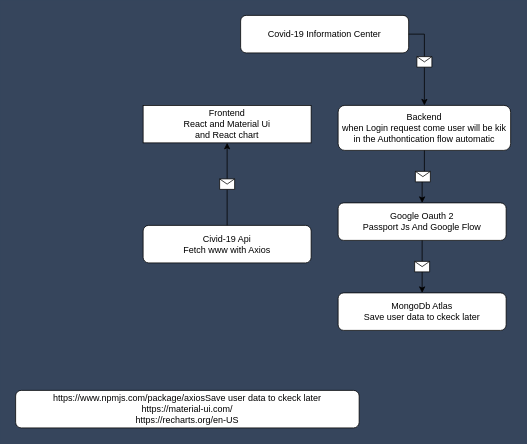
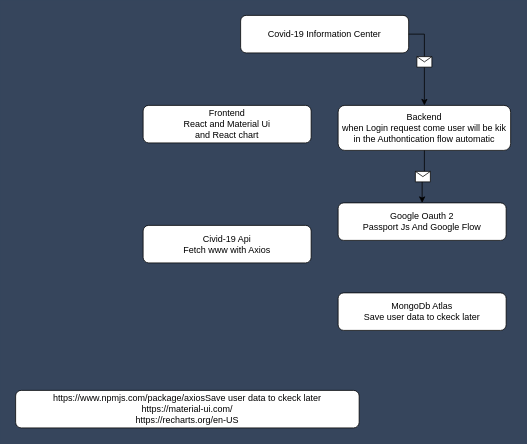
  <mxCell id="0" />
  <mxCell id="1" parent="0" />
  <mxCell id="2" value="Covid-19 Information Center" style="rounded=1;whiteSpace=wrap;html=1;" parent="1" vertex="1"><mxGeometry x="320" y="20" width="224" height="50" as="geometry" /></mxCell>
- <mxCell id="3" value="Frontend&lt;br&gt;React and Material Ui&lt;br&gt;and React chart" style="whiteSpace=wrap;html=1;rounded=0;" parent="1" vertex="1"><mxGeometry x="190" y="140" width="224" height="50" as="geometry" /></mxCell>
+ <mxCell id="3" value="Frontend&lt;br&gt;React and Material Ui&lt;br&gt;and React chart" style="rounded=1;whiteSpace=wrap;html=1;" parent="1" vertex="1"><mxGeometry x="190" y="140" width="224" height="50" as="geometry" /></mxCell>
  <mxCell id="4" value="Backend&lt;br&gt;when Login request come user will be kik in the Authontication flow automatic" style="rounded=1;whiteSpace=wrap;html=1;" parent="1" vertex="1"><mxGeometry x="450" y="140" width="230" height="60" as="geometry" /></mxCell>
  <mxCell id="5" value="" style="endArrow=classic;html=1;rounded=0;edgeStyle=orthogonalEdgeStyle;exitX=1;exitY=0.5;exitDx=0;exitDy=0;entryX=0.5;entryY=0;entryDx=0;entryDy=0;" parent="1" source="2" target="4" edge="1"><mxGeometry relative="1" as="geometry"><mxPoint x="330" y="340" as="sourcePoint" /><mxPoint x="430" y="340" as="targetPoint" /></mxGeometry></mxCell>
  <mxCell id="6" value="" style="shape=message;html=1;outlineConnect=0;" parent="5" vertex="1"><mxGeometry width="20" height="14" relative="1" as="geometry"><mxPoint x="-10" y="-7" as="offset" /></mxGeometry></mxCell>
  <mxCell id="7" value="Google Oauth 2&lt;br&gt;Passport Js And Google Flow" style="rounded=1;whiteSpace=wrap;html=1;" parent="1" vertex="1"><mxGeometry x="450" y="270" width="224" height="50" as="geometry" /></mxCell>
  <mxCell id="8" value="MongoDb Atlas&lt;br&gt;Save user data to ckeck later" style="rounded=1;whiteSpace=wrap;html=1;" parent="1" vertex="1"><mxGeometry x="450" y="390" width="224" height="50" as="geometry" /></mxCell>
  <mxCell id="9" value="" style="endArrow=classic;html=1;rounded=0;edgeStyle=orthogonalEdgeStyle;exitX=0.5;exitY=1;exitDx=0;exitDy=0;entryX=0.5;entryY=0;entryDx=0;entryDy=0;" parent="1" source="4" target="7" edge="1"><mxGeometry relative="1" as="geometry"><mxPoint x="330" y="340" as="sourcePoint" /><mxPoint x="430" y="340" as="targetPoint" /></mxGeometry></mxCell>
  <mxCell id="10" value="" style="shape=message;html=1;outlineConnect=0;" parent="9" vertex="1"><mxGeometry width="20" height="14" relative="1" as="geometry"><mxPoint x="-10" y="-7" as="offset" /></mxGeometry></mxCell>
- <mxCell id="11" value="" style="endArrow=classic;html=1;rounded=0;edgeStyle=orthogonalEdgeStyle;exitX=0.5;exitY=1;exitDx=0;exitDy=0;entryX=0.5;entryY=0;entryDx=0;entryDy=0;" parent="1" source="7" target="8" edge="1"><mxGeometry relative="1" as="geometry"><mxPoint x="330" y="340" as="sourcePoint" /><mxPoint x="562" y="380" as="targetPoint" /></mxGeometry></mxCell>
- <mxCell id="12" value="" style="shape=message;html=1;outlineConnect=0;" parent="11" vertex="1"><mxGeometry width="20" height="14" relative="1" as="geometry"><mxPoint x="-10" y="-7" as="offset" /></mxGeometry></mxCell>
  <mxCell id="13" value="Civid-19 Api&lt;br&gt;Fetch www with Axios" style="rounded=1;whiteSpace=wrap;html=1;" parent="1" vertex="1"><mxGeometry x="190" y="300" width="224" height="50" as="geometry" /></mxCell>
- <mxCell id="14" value="" style="endArrow=classic;html=1;rounded=0;edgeStyle=orthogonalEdgeStyle;entryX=0.5;entryY=1;entryDx=0;entryDy=0;exitX=0.5;exitY=0;exitDx=0;exitDy=0;" parent="1" source="13" target="3" edge="1"><mxGeometry relative="1" as="geometry"><mxPoint x="460" y="280" as="sourcePoint" /><mxPoint x="560" y="280" as="targetPoint" /></mxGeometry></mxCell>
- <mxCell id="15" value="" style="shape=message;html=1;outlineConnect=0;" parent="14" vertex="1"><mxGeometry width="20" height="14" relative="1" as="geometry"><mxPoint x="-10" y="-7" as="offset" /></mxGeometry></mxCell>
  <mxCell id="16" value="&lt;span style=&quot;text-align: left&quot;&gt;https://www.npmjs.com/package/axios&lt;/span&gt;Save user data to ckeck later&lt;br&gt;&lt;span style=&quot;text-align: left&quot;&gt;https://material-ui.com/&lt;br&gt;&lt;/span&gt;&lt;span style=&quot;text-align: left&quot;&gt;https://recharts.org/en-US&lt;/span&gt;&lt;span style=&quot;text-align: left&quot;&gt;&lt;br&gt;&lt;/span&gt;" style="rounded=1;whiteSpace=wrap;html=1;" vertex="1" parent="1"><mxGeometry x="20" y="520" width="458" height="50" as="geometry" /></mxCell>
